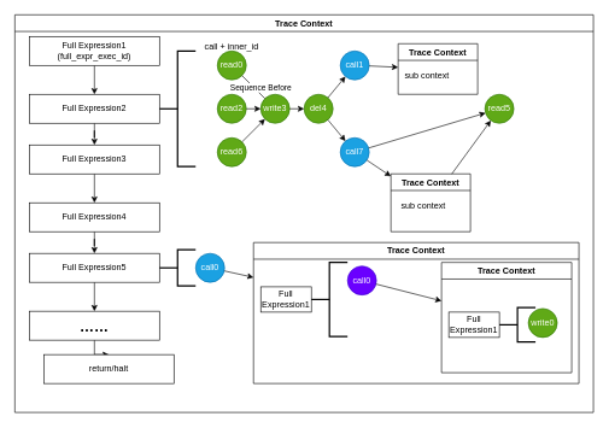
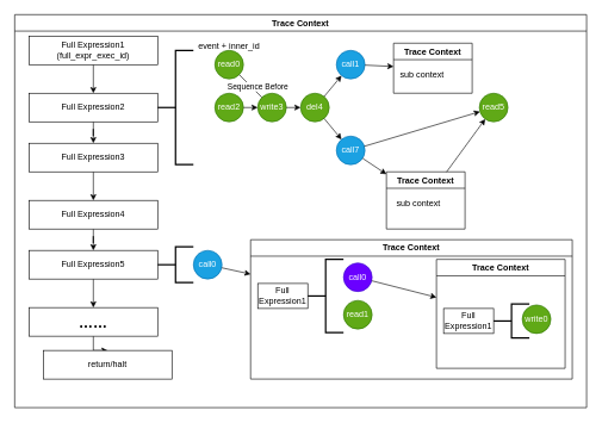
  <mxCell id="0" />
  <mxCell id="1" parent="0" />
  <mxCell id="2" value="Trace Context" style="swimlane;whiteSpace=wrap;html=1;" parent="1" vertex="1"><mxGeometry x="20" y="20" width="800" height="550" as="geometry" /></mxCell>
  <mxCell id="3" style="edgeStyle=orthogonalEdgeStyle;rounded=0;orthogonalLoop=1;jettySize=auto;html=1;" parent="2" source="4" target="6" edge="1"><mxGeometry relative="1" as="geometry" /></mxCell>
  <mxCell id="4" value="Full Expression1&lt;div&gt;(full_expr_exec_id)&lt;/div&gt;" style="rounded=0;whiteSpace=wrap;html=1;" parent="2" vertex="1"><mxGeometry x="20" y="30" width="180" height="40" as="geometry" /></mxCell>
  <mxCell id="5" style="edgeStyle=orthogonalEdgeStyle;rounded=0;orthogonalLoop=1;jettySize=auto;html=1;" parent="2" source="6" target="8" edge="1"><mxGeometry relative="1" as="geometry" /></mxCell>
  <mxCell id="6" value="Full Expression2" style="rounded=0;whiteSpace=wrap;html=1;" parent="2" vertex="1"><mxGeometry x="20" y="110" width="180" height="40" as="geometry" /></mxCell>
  <mxCell id="7" style="edgeStyle=orthogonalEdgeStyle;rounded=0;orthogonalLoop=1;jettySize=auto;html=1;" parent="2" source="8" target="10" edge="1"><mxGeometry relative="1" as="geometry" /></mxCell>
  <mxCell id="8" value="Full Expression3" style="rounded=0;whiteSpace=wrap;html=1;" parent="2" vertex="1"><mxGeometry x="20" y="180" width="180" height="40" as="geometry" /></mxCell>
  <mxCell id="9" style="edgeStyle=orthogonalEdgeStyle;rounded=0;orthogonalLoop=1;jettySize=auto;html=1;" parent="2" source="10" target="12" edge="1"><mxGeometry relative="1" as="geometry" /></mxCell>
  <mxCell id="10" value="Full Expression4" style="rounded=0;whiteSpace=wrap;html=1;" parent="2" vertex="1"><mxGeometry x="20" y="260" width="180" height="40" as="geometry" /></mxCell>
  <mxCell id="11" style="edgeStyle=orthogonalEdgeStyle;rounded=0;orthogonalLoop=1;jettySize=auto;html=1;" parent="2" source="12" target="14" edge="1"><mxGeometry relative="1" as="geometry" /></mxCell>
  <mxCell id="12" value="Full Expression5" style="rounded=0;whiteSpace=wrap;html=1;" parent="2" vertex="1"><mxGeometry x="20" y="330" width="180" height="40" as="geometry" /></mxCell>
  <mxCell id="13" style="edgeStyle=orthogonalEdgeStyle;rounded=0;orthogonalLoop=1;jettySize=auto;html=1;" parent="2" source="14" target="15" edge="1"><mxGeometry relative="1" as="geometry" /></mxCell>
  <mxCell id="14" value="&lt;b&gt;&lt;font style=&quot;font-size: 20px;&quot;&gt;……&lt;/font&gt;&lt;/b&gt;" style="rounded=0;whiteSpace=wrap;html=1;" parent="2" vertex="1"><mxGeometry x="20" y="410" width="180" height="40" as="geometry" /></mxCell>
  <mxCell id="15" value="return/halt" style="rounded=0;whiteSpace=wrap;html=1;" parent="2" vertex="1"><mxGeometry x="40" y="470" width="180" height="40" as="geometry" /></mxCell>
  <mxCell id="16" value="" style="strokeWidth=2;html=1;shape=mxgraph.flowchart.annotation_2;align=left;labelPosition=right;pointerEvents=1;" parent="2" vertex="1"><mxGeometry x="200" y="50" width="50" height="160" as="geometry" /></mxCell>
  <mxCell id="17" value="read0" style="ellipse;whiteSpace=wrap;html=1;aspect=fixed;fillColor=#60a917;strokeColor=#2D7600;fontColor=#ffffff;" parent="2" vertex="1"><mxGeometry x="280" y="50" width="40" height="40" as="geometry" /></mxCell>
  <mxCell id="18" value="call1" style="ellipse;whiteSpace=wrap;html=1;aspect=fixed;fillColor=#1ba1e2;fontColor=#ffffff;strokeColor=#006EAF;" parent="2" vertex="1"><mxGeometry x="450" y="50" width="40" height="40" as="geometry" /></mxCell>
  <mxCell id="19" value="del4" style="ellipse;whiteSpace=wrap;html=1;aspect=fixed;fillColor=#60a917;strokeColor=#2D7600;fontColor=#ffffff;" parent="2" vertex="1"><mxGeometry x="400" y="110" width="40" height="40" as="geometry" /></mxCell>
  <mxCell id="20" value="read2" style="ellipse;whiteSpace=wrap;html=1;aspect=fixed;fillColor=#60a917;strokeColor=#2D7600;fontColor=#ffffff;" parent="2" vertex="1"><mxGeometry x="280" y="110" width="40" height="40" as="geometry" /></mxCell>
- <mxCell id="21" value="read6" style="ellipse;whiteSpace=wrap;html=1;aspect=fixed;fillColor=#60a917;strokeColor=#2D7600;fontColor=#ffffff;" parent="2" vertex="1"><mxGeometry x="280" y="170" width="40" height="40" as="geometry" /></mxCell>
  <mxCell id="22" value="write3" style="ellipse;whiteSpace=wrap;html=1;aspect=fixed;fillColor=#60a917;strokeColor=#2D7600;fontColor=#ffffff;" parent="2" vertex="1"><mxGeometry x="340" y="110" width="40" height="40" as="geometry" /></mxCell>
  <mxCell id="23" value="call7" style="ellipse;whiteSpace=wrap;html=1;aspect=fixed;fillColor=#1ba1e2;fontColor=#ffffff;strokeColor=#006EAF;" parent="2" vertex="1"><mxGeometry x="450" y="170" width="40" height="40" as="geometry" /></mxCell>
  <mxCell id="24" value="" style="endArrow=none;html=1;rounded=0;" parent="2" source="17" target="22" edge="1"><mxGeometry width="50" height="50" relative="1" as="geometry"><mxPoint x="380" y="300" as="sourcePoint" /><mxPoint x="430" y="250" as="targetPoint" /></mxGeometry></mxCell>
  <mxCell id="25" value="Sequence Before" style="edgeLabel;html=1;align=center;verticalAlign=middle;resizable=0;points=[];" parent="24" vertex="1" connectable="0"><mxGeometry x="-0.29" y="-1" relative="1" as="geometry"><mxPoint x="15" y="4" as="offset" /></mxGeometry></mxCell>
  <mxCell id="26" value="" style="endArrow=classic;html=1;rounded=0;" parent="2" source="20" target="22" edge="1"><mxGeometry width="50" height="50" relative="1" as="geometry"><mxPoint x="324" y="94" as="sourcePoint" /><mxPoint x="356" y="126" as="targetPoint" /></mxGeometry></mxCell>
- <mxCell id="27" value="" style="endArrow=classic;html=1;rounded=0;" parent="2" source="21" target="22" edge="1"><mxGeometry width="50" height="50" relative="1" as="geometry"><mxPoint x="324" y="94" as="sourcePoint" /><mxPoint x="356" y="126" as="targetPoint" /></mxGeometry></mxCell>
  <mxCell id="28" value="" style="endArrow=classic;html=1;rounded=0;" parent="2" source="22" target="19" edge="1"><mxGeometry width="50" height="50" relative="1" as="geometry"><mxPoint x="330" y="140" as="sourcePoint" /><mxPoint x="350" y="140" as="targetPoint" /></mxGeometry></mxCell>
  <mxCell id="29" value="" style="endArrow=classic;html=1;rounded=0;" parent="2" source="19" target="18" edge="1"><mxGeometry width="50" height="50" relative="1" as="geometry"><mxPoint x="324" y="186" as="sourcePoint" /><mxPoint x="356" y="154" as="targetPoint" /></mxGeometry></mxCell>
  <mxCell id="30" value="" style="endArrow=classic;html=1;rounded=0;" parent="2" source="19" target="23" edge="1"><mxGeometry width="50" height="50" relative="1" as="geometry"><mxPoint x="324" y="186" as="sourcePoint" /><mxPoint x="356" y="154" as="targetPoint" /></mxGeometry></mxCell>
  <mxCell id="31" value="Trace Context" style="swimlane;whiteSpace=wrap;html=1;startSize=23;" parent="2" vertex="1"><mxGeometry x="530" y="40" width="110" height="70" as="geometry" /></mxCell>
  <mxCell id="32" value="sub context" style="text;html=1;align=center;verticalAlign=middle;whiteSpace=wrap;rounded=0;" parent="31" vertex="1"><mxGeometry y="30" width="80" height="30" as="geometry" /></mxCell>
  <mxCell id="33" value="Trace Context" style="swimlane;whiteSpace=wrap;html=1;startSize=23;" parent="2" vertex="1"><mxGeometry x="520" y="220" width="110" height="80" as="geometry" /></mxCell>
  <mxCell id="34" value="sub context" style="text;html=1;align=center;verticalAlign=middle;whiteSpace=wrap;rounded=0;" parent="33" vertex="1"><mxGeometry x="5" y="30" width="80" height="30" as="geometry" /></mxCell>
  <mxCell id="35" value="" style="endArrow=classic;html=1;rounded=0;" parent="2" source="18" target="31" edge="1"><mxGeometry width="50" height="50" relative="1" as="geometry"><mxPoint x="443" y="125" as="sourcePoint" /><mxPoint x="467" y="95" as="targetPoint" /></mxGeometry></mxCell>
  <mxCell id="36" value="" style="endArrow=classic;html=1;rounded=0;" parent="2" source="23" target="33" edge="1"><mxGeometry width="50" height="50" relative="1" as="geometry"><mxPoint x="500" y="82" as="sourcePoint" /><mxPoint x="540" y="85" as="targetPoint" /></mxGeometry></mxCell>
  <mxCell id="37" value="read5" style="ellipse;whiteSpace=wrap;html=1;aspect=fixed;fillColor=#60a917;strokeColor=#2D7600;fontColor=#ffffff;" parent="2" vertex="1"><mxGeometry x="650" y="110" width="40" height="40" as="geometry" /></mxCell>
  <mxCell id="38" value="" style="endArrow=classic;html=1;rounded=0;" parent="2" source="23" target="37" edge="1"><mxGeometry width="50" height="50" relative="1" as="geometry"><mxPoint x="443" y="155" as="sourcePoint" /><mxPoint x="467" y="185" as="targetPoint" /></mxGeometry></mxCell>
  <mxCell id="39" value="" style="endArrow=classic;html=1;rounded=0;" parent="2" source="33" target="37" edge="1"><mxGeometry width="50" height="50" relative="1" as="geometry"><mxPoint x="380" y="300" as="sourcePoint" /><mxPoint x="430" y="250" as="targetPoint" /></mxGeometry></mxCell>
  <mxCell id="40" value="" style="strokeWidth=2;html=1;shape=mxgraph.flowchart.annotation_2;align=left;labelPosition=right;pointerEvents=1;" parent="2" vertex="1"><mxGeometry x="200" y="325" width="50" height="50" as="geometry" /></mxCell>
  <mxCell id="41" value="call0" style="ellipse;whiteSpace=wrap;html=1;aspect=fixed;fillColor=#1ba1e2;fontColor=#ffffff;strokeColor=#006EAF;" parent="2" vertex="1"><mxGeometry x="250" y="330" width="40" height="40" as="geometry" /></mxCell>
  <mxCell id="42" value="Trace Context" style="swimlane;whiteSpace=wrap;html=1;startSize=23;" parent="2" vertex="1"><mxGeometry x="330" y="315" width="450" height="195" as="geometry" /></mxCell>
  <mxCell id="43" value="Full Expression1" style="rounded=0;whiteSpace=wrap;html=1;" parent="42" vertex="1"><mxGeometry x="10" y="61.25" width="70" height="35" as="geometry" /></mxCell>
  <mxCell id="44" value="" style="strokeWidth=2;html=1;shape=mxgraph.flowchart.annotation_2;align=left;labelPosition=right;pointerEvents=1;" parent="42" vertex="1"><mxGeometry x="80" y="27.5" width="50" height="102.5" as="geometry" /></mxCell>
  <mxCell id="45" value="call0" style="ellipse;whiteSpace=wrap;html=1;aspect=fixed;fillColor=#6a00ff;fontColor=#ffffff;strokeColor=#3700CC;" parent="42" vertex="1"><mxGeometry x="130" y="32.5" width="40" height="40" as="geometry" /></mxCell>
+ <mxCell id="46" value="read1" style="ellipse;whiteSpace=wrap;html=1;aspect=fixed;fillColor=#60a917;fontColor=#ffffff;strokeColor=#2D7600;" parent="42" vertex="1"><mxGeometry x="130" y="85" width="40" height="40" as="geometry" /></mxCell>
  <mxCell id="47" value="Trace Context" style="swimlane;whiteSpace=wrap;html=1;startSize=23;" parent="42" vertex="1"><mxGeometry x="260" y="27.5" width="180" height="152.5" as="geometry" /></mxCell>
  <mxCell id="48" value="Full Expression1" style="rounded=0;whiteSpace=wrap;html=1;" parent="47" vertex="1"><mxGeometry x="10" y="68.75" width="70" height="35" as="geometry" /></mxCell>
  <mxCell id="49" value="" style="strokeWidth=2;html=1;shape=mxgraph.flowchart.annotation_2;align=left;labelPosition=right;pointerEvents=1;" parent="47" vertex="1"><mxGeometry x="80" y="62.5" width="50" height="47.5" as="geometry" /></mxCell>
  <mxCell id="50" value="write0" style="ellipse;whiteSpace=wrap;html=1;aspect=fixed;fillColor=#60a917;fontColor=#ffffff;strokeColor=#2D7600;" parent="47" vertex="1"><mxGeometry x="120" y="63.75" width="40" height="40" as="geometry" /></mxCell>
  <mxCell id="51" value="" style="endArrow=classic;html=1;rounded=0;" parent="42" source="45" target="47" edge="1"><mxGeometry width="50" height="50" relative="1" as="geometry"><mxPoint x="169" y="-121" as="sourcePoint" /><mxPoint x="331" y="-169" as="targetPoint" /></mxGeometry></mxCell>
  <mxCell id="52" value="" style="endArrow=classic;html=1;rounded=0;" parent="2" source="41" target="42" edge="1"><mxGeometry width="50" height="50" relative="1" as="geometry"><mxPoint x="324" y="186" as="sourcePoint" /><mxPoint x="356" y="154" as="targetPoint" /></mxGeometry></mxCell>
- <mxCell id="53" value="call + inner_id" style="text;html=1;align=center;verticalAlign=middle;whiteSpace=wrap;rounded=0;" vertex="1" parent="2"><mxGeometry x="240" y="30" width="120" height="30" as="geometry" /></mxCell>
+ <mxCell id="53" value="event + inner_id" style="text;html=1;align=center;verticalAlign=middle;whiteSpace=wrap;rounded=0;" vertex="1" parent="2"><mxGeometry x="240" y="30" width="120" height="30" as="geometry" /></mxCell>
